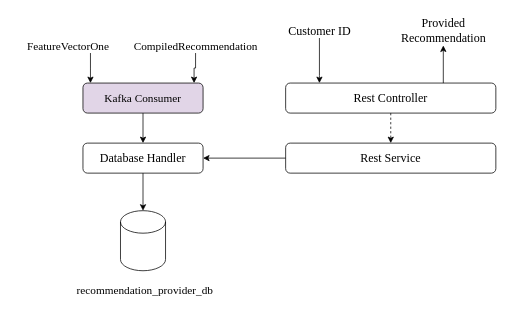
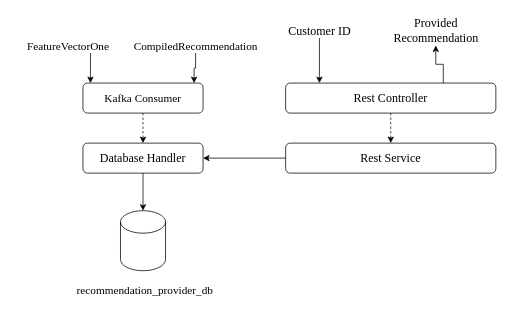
  <mxCell id="0" />
  <mxCell id="1" parent="0" />
  <mxCell id="2" style="edgeStyle=orthogonalEdgeStyle;rounded=0;orthogonalLoop=1;jettySize=auto;html=1;entryX=0.5;entryY=0;entryDx=0;entryDy=0;startArrow=none;startFill=0;strokeColor=#000000;fontFamily=Ubuntu;fontSource=https%3A%2F%2Ffonts.googleapis.com%2Fcss%3Ffamily%3DUbuntu;fontSize=16;fontColor=#000000;dashed=1;" edge="1" parent="1" source="3" target="5"><mxGeometry relative="1" as="geometry" /></mxCell>
  <mxCell id="3" value="Rest Controller" style="rounded=1;whiteSpace=wrap;html=1;strokeColor=#000000;strokeWidth=1;fontFamily=Ubuntu;fontSource=https%3A%2F%2Ffonts.googleapis.com%2Fcss%3Ffamily%3DUbuntu;fontSize=16;fontColor=#000000;fillColor=none;" vertex="1" parent="1"><mxGeometry x="380" y="110" width="280" height="40" as="geometry" /></mxCell>
  <mxCell id="4" value="" style="edgeStyle=orthogonalEdgeStyle;rounded=0;orthogonalLoop=1;jettySize=auto;html=1;fontFamily=Ubuntu;fontSource=https%3A%2F%2Ffonts.googleapis.com%2Fcss%3Ffamily%3DUbuntu;fontSize=15;" edge="1" parent="1" source="5" target="13"><mxGeometry relative="1" as="geometry" /></mxCell>
  <mxCell id="5" value="Rest Service" style="rounded=1;whiteSpace=wrap;html=1;strokeColor=#000000;strokeWidth=1;fontFamily=Ubuntu;fontSource=https%3A%2F%2Ffonts.googleapis.com%2Fcss%3Ffamily%3DUbuntu;fontSize=16;fontColor=#000000;fillColor=none;" vertex="1" parent="1"><mxGeometry x="380" y="190" width="280" height="40" as="geometry" /></mxCell>
  <mxCell id="6" value="" style="edgeStyle=orthogonalEdgeStyle;rounded=0;orthogonalLoop=1;jettySize=auto;html=1;" edge="1" parent="1" source="7" target="3"><mxGeometry relative="1" as="geometry"><Array as="points"><mxPoint x="425" y="100" /><mxPoint x="425" y="100" /></Array></mxGeometry></mxCell>
  <mxCell id="7" value="Customer ID" style="text;html=1;align=center;verticalAlign=middle;resizable=0;points=[];autosize=1;fontSize=16;fontFamily=Ubuntu;fontColor=#000000;" vertex="1" parent="1"><mxGeometry x="370" y="30" width="110" height="20" as="geometry" /></mxCell>
  <mxCell id="8" style="edgeStyle=orthogonalEdgeStyle;rounded=0;orthogonalLoop=1;jettySize=auto;html=1;entryX=0.75;entryY=0;entryDx=0;entryDy=0;startArrow=classic;startFill=1;strokeColor=#000000;fontFamily=Ubuntu;fontSource=https%3A%2F%2Ffonts.googleapis.com%2Fcss%3Ffamily%3DUbuntu;fontSize=16;fontColor=#000000;endArrow=none;endFill=0;" edge="1" parent="1" source="9" target="3"><mxGeometry relative="1" as="geometry" /></mxCell>
- <mxCell id="9" value="Provided&lt;br&gt;Recommendation" style="text;html=1;align=center;verticalAlign=middle;resizable=0;points=[];autosize=1;fontSize=16;fontFamily=Ubuntu;fontColor=#000000;" vertex="1" parent="1"><mxGeometry x="520" y="20" width="140" height="40" as="geometry" /></mxCell>
- <mxCell id="10" value="" style="edgeStyle=orthogonalEdgeStyle;rounded=0;orthogonalLoop=1;jettySize=auto;html=1;" edge="1" parent="1" source="11" target="13"><mxGeometry relative="1" as="geometry" /></mxCell>
- <mxCell id="11" value="&lt;font face=&quot;Ubuntu&quot; data-font-src=&quot;https://fonts.googleapis.com/css?family=Ubuntu&quot; style=&quot;font-size: 15px&quot;&gt;Kafka Consumer&lt;/font&gt;" style="rounded=1;whiteSpace=wrap;html=1;fillColor=#e1d5e7;" vertex="1" parent="1"><mxGeometry x="110" y="110" width="160" height="40" as="geometry" /></mxCell>
+ <mxCell id="9" value="Provided&lt;br&gt;Recommendation" style="text;html=1;align=center;verticalAlign=middle;resizable=0;points=[];autosize=1;fontSize=16;fontFamily=Ubuntu;fontColor=#000000;" vertex="1" parent="1"><mxGeometry x="510" y="20" width="140" height="40" as="geometry" /></mxCell>
+ <mxCell id="10" value="" style="edgeStyle=orthogonalEdgeStyle;rounded=0;orthogonalLoop=1;jettySize=auto;html=1;dashed=1;" edge="1" parent="1" source="11" target="13"><mxGeometry relative="1" as="geometry" /></mxCell>
+ <mxCell id="11" value="&lt;font face=&quot;Ubuntu&quot; data-font-src=&quot;https://fonts.googleapis.com/css?family=Ubuntu&quot; style=&quot;font-size: 15px&quot;&gt;Kafka Consumer&lt;/font&gt;" style="rounded=1;whiteSpace=wrap;html=1;" vertex="1" parent="1"><mxGeometry x="110" y="110" width="160" height="40" as="geometry" /></mxCell>
  <mxCell id="12" value="" style="edgeStyle=orthogonalEdgeStyle;rounded=0;orthogonalLoop=1;jettySize=auto;html=1;" edge="1" parent="1" source="13" target="14"><mxGeometry relative="1" as="geometry" /></mxCell>
  <mxCell id="13" value="Database Handler" style="rounded=1;whiteSpace=wrap;html=1;strokeColor=#000000;strokeWidth=1;fontFamily=Ubuntu;fontSource=https%3A%2F%2Ffonts.googleapis.com%2Fcss%3Ffamily%3DUbuntu;fontSize=16;fontColor=#000000;fillColor=none;" vertex="1" parent="1"><mxGeometry x="110" y="190" width="160" height="40" as="geometry" /></mxCell>
  <mxCell id="14" value="" style="shape=cylinder3;whiteSpace=wrap;html=1;boundedLbl=1;backgroundOutline=1;size=15;strokeColor=#000000;strokeWidth=1;fillColor=none;fontFamily=Ubuntu;fontSource=https%3A%2F%2Ffonts.googleapis.com%2Fcss%3Ffamily%3DUbuntu;fontSize=16;fontColor=#000000;" vertex="1" parent="1"><mxGeometry x="160" y="280" width="60" height="80" as="geometry" /></mxCell>
  <mxCell id="15" value="" style="edgeStyle=orthogonalEdgeStyle;rounded=0;orthogonalLoop=1;jettySize=auto;html=1;" edge="1" parent="1" source="16" target="11"><mxGeometry relative="1" as="geometry"><Array as="points"><mxPoint x="120" y="90" /><mxPoint x="120" y="90" /></Array></mxGeometry></mxCell>
  <mxCell id="16" value="FeatureVectorOne" style="text;html=1;align=center;verticalAlign=middle;resizable=0;points=[];autosize=1;strokeColor=none;fontFamily=Ubuntu;fontSource=https%3A%2F%2Ffonts.googleapis.com%2Fcss%3Ffamily%3DUbuntu;fontSize=15;" vertex="1" parent="1"><mxGeometry x="20" y="50" width="140" height="20" as="geometry" /></mxCell>
  <mxCell id="17" value="" style="edgeStyle=orthogonalEdgeStyle;rounded=0;orthogonalLoop=1;jettySize=auto;html=1;fontFamily=Ubuntu;fontSource=https%3A%2F%2Ffonts.googleapis.com%2Fcss%3Ffamily%3DUbuntu;fontSize=15;entryX=0.925;entryY=0;entryDx=0;entryDy=0;entryPerimeter=0;" edge="1" parent="1" source="18" target="11"><mxGeometry relative="1" as="geometry" /></mxCell>
  <mxCell id="18" value="CompiledRecommendation" style="text;html=1;align=center;verticalAlign=middle;resizable=0;points=[];autosize=1;strokeColor=none;fontSize=15;fontFamily=Ubuntu;" vertex="1" parent="1"><mxGeometry x="160" y="50" width="200" height="20" as="geometry" /></mxCell>
  <mxCell id="19" value="recommendation_provider_db" style="text;whiteSpace=wrap;html=1;fontSize=15;fontFamily=Ubuntu;" vertex="1" parent="1"><mxGeometry x="100" y="370" width="220" height="30" as="geometry" /></mxCell>
